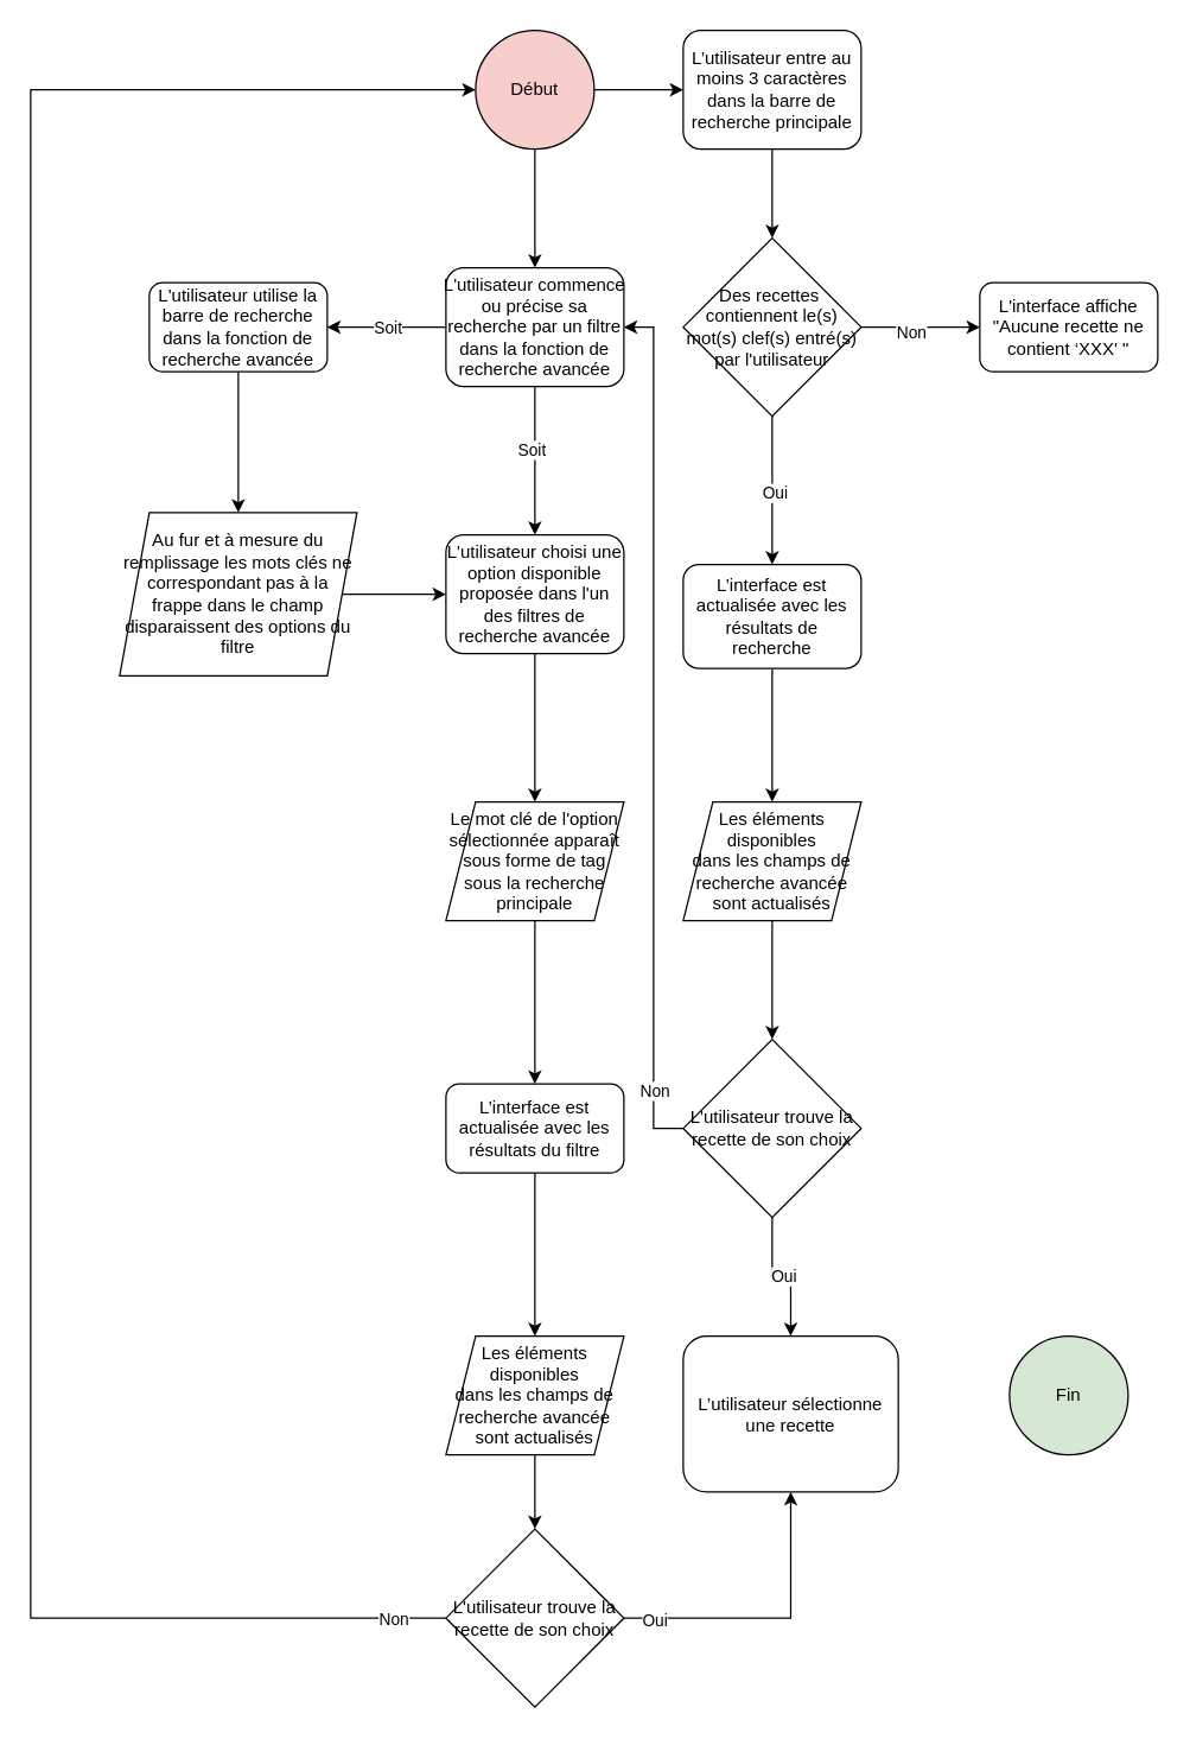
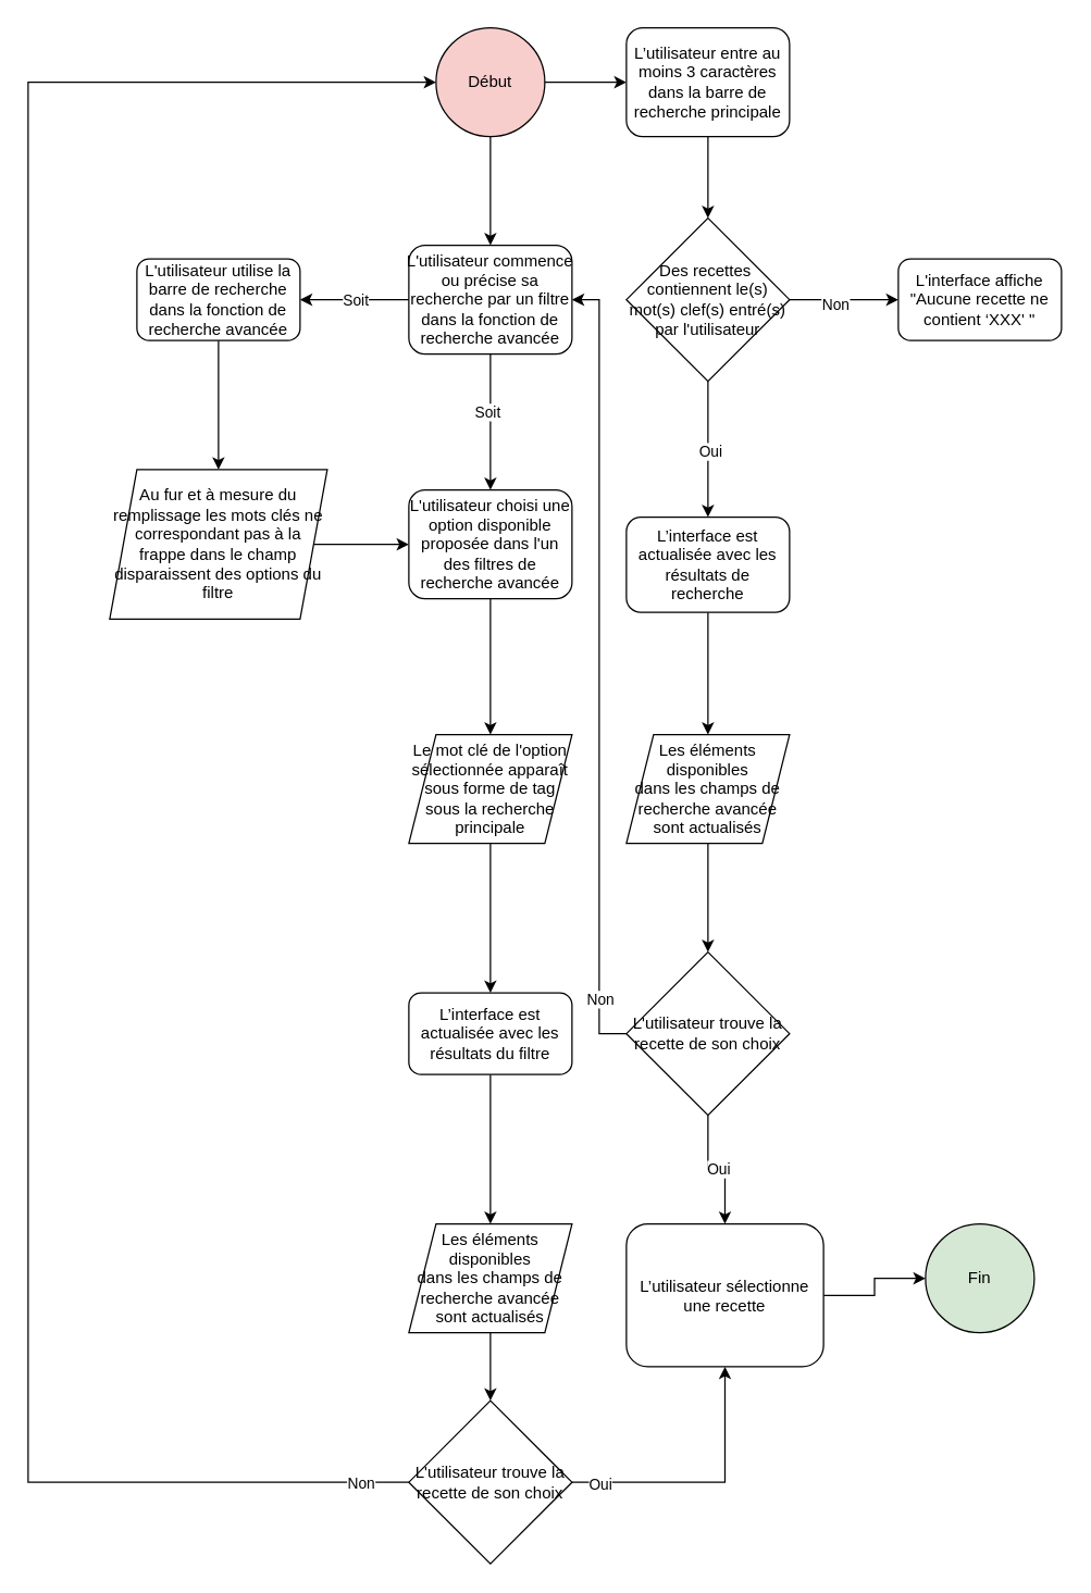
  <mxCell id="0" />
  <mxCell id="1" parent="0" />
  <mxCell id="2" value="" style="edgeStyle=orthogonalEdgeStyle;rounded=0;orthogonalLoop=1;jettySize=auto;html=1;" edge="1" parent="1" source="4" target="6"><mxGeometry relative="1" as="geometry" /></mxCell>
  <mxCell id="3" style="edgeStyle=orthogonalEdgeStyle;rounded=0;orthogonalLoop=1;jettySize=auto;html=1;" edge="1" parent="1" source="4" target="27"><mxGeometry relative="1" as="geometry"><Array as="points"><mxPoint x="360" y="260" /><mxPoint x="360" y="260" /></Array></mxGeometry></mxCell>
  <mxCell id="4" value="Début" style="ellipse;whiteSpace=wrap;html=1;aspect=fixed;fillColor=#f8cecc;" vertex="1" parent="1"><mxGeometry x="320" width="80" height="80" as="geometry" y="20" /></mxCell>
  <mxCell id="5" value="" style="edgeStyle=orthogonalEdgeStyle;rounded=0;orthogonalLoop=1;jettySize=auto;html=1;" edge="1" parent="1" source="6" target="11"><mxGeometry relative="1" as="geometry" /></mxCell>
  <mxCell id="6" value="L’utilisateur entre au moins 3 caractères&lt;br&gt;dans la barre de recherche principale" style="rounded=1;whiteSpace=wrap;html=1;" vertex="1" parent="1"><mxGeometry x="460" width="120" height="80" as="geometry" y="20" /></mxCell>
  <mxCell id="7" value="" style="edgeStyle=orthogonalEdgeStyle;rounded=0;orthogonalLoop=1;jettySize=auto;html=1;" edge="1" parent="1" source="11" target="13"><mxGeometry relative="1" as="geometry" /></mxCell>
  <mxCell id="8" value="Oui" style="edgeLabel;html=1;align=center;verticalAlign=middle;resizable=0;points=[];" vertex="1" connectable="0" parent="7"><mxGeometry x="0.025" y="1" relative="1" as="geometry"><mxPoint as="offset" /></mxGeometry></mxCell>
  <mxCell id="9" value="" style="edgeStyle=orthogonalEdgeStyle;rounded=0;orthogonalLoop=1;jettySize=auto;html=1;" edge="1" parent="1" source="11" target="28"><mxGeometry relative="1" as="geometry" /></mxCell>
  <mxCell id="10" value="Non" style="edgeLabel;html=1;align=center;verticalAlign=middle;resizable=0;points=[];" vertex="1" connectable="0" parent="9"><mxGeometry x="-0.175" y="-3" relative="1" as="geometry"><mxPoint as="offset" /></mxGeometry></mxCell>
  <mxCell id="11" value="Des recettes&amp;nbsp; contiennent le(s) mot(s) clef(s) entré(s) par l'utilisateur" style="rhombus;whiteSpace=wrap;html=1;" vertex="1" parent="1"><mxGeometry x="460" y="160" width="120" height="120" as="geometry" /></mxCell>
  <mxCell id="12" value="" style="edgeStyle=orthogonalEdgeStyle;rounded=0;orthogonalLoop=1;jettySize=auto;html=1;" edge="1" parent="1" source="13" target="15"><mxGeometry relative="1" as="geometry" /></mxCell>
  <mxCell id="13" value="L’interface est actualisée avec les résultats de recherche" style="rounded=1;whiteSpace=wrap;html=1;" vertex="1" parent="1"><mxGeometry x="460" y="380" width="120" height="70" as="geometry" /></mxCell>
  <mxCell id="14" value="" style="edgeStyle=orthogonalEdgeStyle;rounded=0;orthogonalLoop=1;jettySize=auto;html=1;" edge="1" parent="1" source="15" target="20"><mxGeometry relative="1" as="geometry" /></mxCell>
  <mxCell id="15" value="Les éléments disponibles&lt;br&gt;dans les champs de recherche avancée sont actualisés" style="shape=parallelogram;perimeter=parallelogramPerimeter;whiteSpace=wrap;html=1;fixedSize=1;" vertex="1" parent="1"><mxGeometry x="460" y="540" width="120" height="80" as="geometry" /></mxCell>
  <mxCell id="16" value="" style="edgeStyle=orthogonalEdgeStyle;rounded=0;orthogonalLoop=1;jettySize=auto;html=1;" edge="1" parent="1" source="20" target="22"><mxGeometry relative="1" as="geometry" /></mxCell>
  <mxCell id="17" value="Oui" style="edgeLabel;html=1;align=center;verticalAlign=middle;resizable=0;points=[];" vertex="1" connectable="0" parent="16"><mxGeometry x="0.025" y="1" relative="1" as="geometry"><mxPoint as="offset" /></mxGeometry></mxCell>
  <mxCell id="18" style="edgeStyle=orthogonalEdgeStyle;rounded=0;orthogonalLoop=1;jettySize=auto;html=1;entryX=1;entryY=0.5;entryDx=0;entryDy=0;" edge="1" parent="1" source="20" target="27"><mxGeometry relative="1" as="geometry" /></mxCell>
  <mxCell id="19" value="Non" style="edgeLabel;html=1;align=center;verticalAlign=middle;resizable=0;points=[];" vertex="1" connectable="0" parent="18"><mxGeometry x="-0.841" relative="1" as="geometry"><mxPoint as="offset" /></mxGeometry></mxCell>
  <mxCell id="20" value="L'utilisateur trouve la recette de son choix" style="rhombus;whiteSpace=wrap;html=1;" vertex="1" parent="1"><mxGeometry x="460" y="700" width="120" height="120" as="geometry" /></mxCell>
+ <mxCell id="21" value="" style="edgeStyle=orthogonalEdgeStyle;rounded=0;orthogonalLoop=1;jettySize=auto;html=1;" edge="1" parent="1" source="22" target="42"><mxGeometry relative="1" as="geometry" /></mxCell>
  <mxCell id="22" value="L’utilisateur sélectionne une recette" style="rounded=1;whiteSpace=wrap;html=1;" vertex="1" parent="1"><mxGeometry x="460" y="900" width="145" height="105" as="geometry" /></mxCell>
  <mxCell id="23" value="" style="edgeStyle=orthogonalEdgeStyle;rounded=0;orthogonalLoop=1;jettySize=auto;html=1;" edge="1" parent="1" source="27" target="34"><mxGeometry relative="1" as="geometry" /></mxCell>
  <mxCell id="24" value="Soit" style="edgeLabel;html=1;align=center;verticalAlign=middle;resizable=0;points=[];" vertex="1" connectable="0" parent="23"><mxGeometry x="-0.16" y="-3" relative="1" as="geometry"><mxPoint as="offset" /></mxGeometry></mxCell>
  <mxCell id="25" value="" style="edgeStyle=orthogonalEdgeStyle;rounded=0;orthogonalLoop=1;jettySize=auto;html=1;" edge="1" parent="1" source="27" target="30"><mxGeometry relative="1" as="geometry" /></mxCell>
  <mxCell id="26" value="Soit" style="edgeLabel;html=1;align=center;verticalAlign=middle;resizable=0;points=[];" vertex="1" connectable="0" parent="25"><mxGeometry relative="1" as="geometry"><mxPoint as="offset" /></mxGeometry></mxCell>
  <mxCell id="27" value="L'utilisateur&amp;nbsp;commence ou précise sa recherche par un filtre dans la fonction de recherche avancée" style="rounded=1;whiteSpace=wrap;html=1;" vertex="1" parent="1"><mxGeometry x="300" y="180" width="120" height="80" as="geometry" /></mxCell>
  <mxCell id="28" value="L'interface affiche &quot;Aucune recette ne contient ‘XXX' &quot;" style="rounded=1;whiteSpace=wrap;html=1;" vertex="1" parent="1"><mxGeometry x="660" y="190" width="120" height="60" as="geometry" /></mxCell>
  <mxCell id="29" value="" style="edgeStyle=orthogonalEdgeStyle;rounded=0;orthogonalLoop=1;jettySize=auto;html=1;" edge="1" parent="1" source="30" target="32"><mxGeometry relative="1" as="geometry" /></mxCell>
  <mxCell id="30" value="L'utilisateur utilise la barre de recherche dans la fonction de recherche avancée" style="rounded=1;whiteSpace=wrap;html=1;" vertex="1" parent="1"><mxGeometry x="100" y="190" width="120" height="60" as="geometry" /></mxCell>
  <mxCell id="31" value="" style="edgeStyle=orthogonalEdgeStyle;rounded=0;orthogonalLoop=1;jettySize=auto;html=1;" edge="1" parent="1" source="32" target="34"><mxGeometry relative="1" as="geometry" /></mxCell>
  <mxCell id="32" value="Au fur et à mesure du remplissage les mots clés ne correspondant pas à la&lt;br&gt;frappe dans le champ disparaissent des options du filtre" style="shape=parallelogram;perimeter=parallelogramPerimeter;whiteSpace=wrap;html=1;fixedSize=1;" vertex="1" parent="1"><mxGeometry x="80" y="345" width="160" height="110" as="geometry" /></mxCell>
  <mxCell id="33" value="" style="edgeStyle=orthogonalEdgeStyle;rounded=0;orthogonalLoop=1;jettySize=auto;html=1;" edge="1" parent="1" source="34" target="44"><mxGeometry relative="1" as="geometry" /></mxCell>
  <mxCell id="34" value="L'utilisateur choisi une option disponible proposée dans l'un des filtres de recherche avancée" style="rounded=1;whiteSpace=wrap;html=1;" vertex="1" parent="1"><mxGeometry x="300" y="360" width="120" height="80" as="geometry" /></mxCell>
  <mxCell id="35" value="" style="edgeStyle=orthogonalEdgeStyle;rounded=0;orthogonalLoop=1;jettySize=auto;html=1;" edge="1" parent="1" source="36" target="46"><mxGeometry relative="1" as="geometry" /></mxCell>
  <mxCell id="36" value="L’interface est actualisée avec les résultats du filtre" style="rounded=1;whiteSpace=wrap;html=1;" vertex="1" parent="1"><mxGeometry x="300" y="730" width="120" height="60" as="geometry" /></mxCell>
  <mxCell id="37" style="edgeStyle=orthogonalEdgeStyle;rounded=0;orthogonalLoop=1;jettySize=auto;html=1;" edge="1" parent="1" source="41" target="22"><mxGeometry relative="1" as="geometry" /></mxCell>
  <mxCell id="38" value="Oui" style="edgeLabel;html=1;align=center;verticalAlign=middle;resizable=0;points=[];" vertex="1" connectable="0" parent="37"><mxGeometry x="-0.8" y="-1" relative="1" as="geometry"><mxPoint as="offset" /></mxGeometry></mxCell>
  <mxCell id="39" style="edgeStyle=orthogonalEdgeStyle;rounded=0;orthogonalLoop=1;jettySize=auto;html=1;entryX=0;entryY=0.5;entryDx=0;entryDy=0;" edge="1" parent="1" source="41" target="4"><mxGeometry relative="1" as="geometry"><Array as="points"><mxPoint x="20" y="1090" /><mxPoint x="20" y="60" /></Array></mxGeometry></mxCell>
  <mxCell id="40" value="Non" style="edgeLabel;html=1;align=center;verticalAlign=middle;resizable=0;points=[];" vertex="1" connectable="0" parent="39"><mxGeometry x="-0.955" relative="1" as="geometry"><mxPoint as="offset" /></mxGeometry></mxCell>
  <mxCell id="41" value="L'utilisateur trouve la recette de son choix" style="rhombus;whiteSpace=wrap;html=1;" vertex="1" parent="1"><mxGeometry x="300" y="1030" width="120" height="120" as="geometry" /></mxCell>
  <mxCell id="42" value="Fin" style="ellipse;whiteSpace=wrap;html=1;aspect=fixed;fillColor=#d5e8d4;" vertex="1" parent="1"><mxGeometry x="680" y="900" width="80" height="80" as="geometry" /></mxCell>
  <mxCell id="43" value="" style="edgeStyle=orthogonalEdgeStyle;rounded=0;orthogonalLoop=1;jettySize=auto;html=1;" edge="1" parent="1" source="44" target="36"><mxGeometry relative="1" as="geometry" /></mxCell>
  <mxCell id="44" value="Le mot clé de l'option sélectionnée apparaît sous forme de tag sous la recherche principale" style="shape=parallelogram;perimeter=parallelogramPerimeter;whiteSpace=wrap;html=1;fixedSize=1;" vertex="1" parent="1"><mxGeometry x="300" y="540" width="120" height="80" as="geometry" /></mxCell>
  <mxCell id="45" value="" style="edgeStyle=orthogonalEdgeStyle;rounded=0;orthogonalLoop=1;jettySize=auto;html=1;" edge="1" parent="1" source="46" target="41"><mxGeometry relative="1" as="geometry" /></mxCell>
  <mxCell id="46" value="Les éléments disponibles&lt;br&gt;dans les champs de recherche avancée sont actualisés" style="shape=parallelogram;perimeter=parallelogramPerimeter;whiteSpace=wrap;html=1;fixedSize=1;" vertex="1" parent="1"><mxGeometry x="300" y="900" width="120" height="80" as="geometry" /></mxCell>
